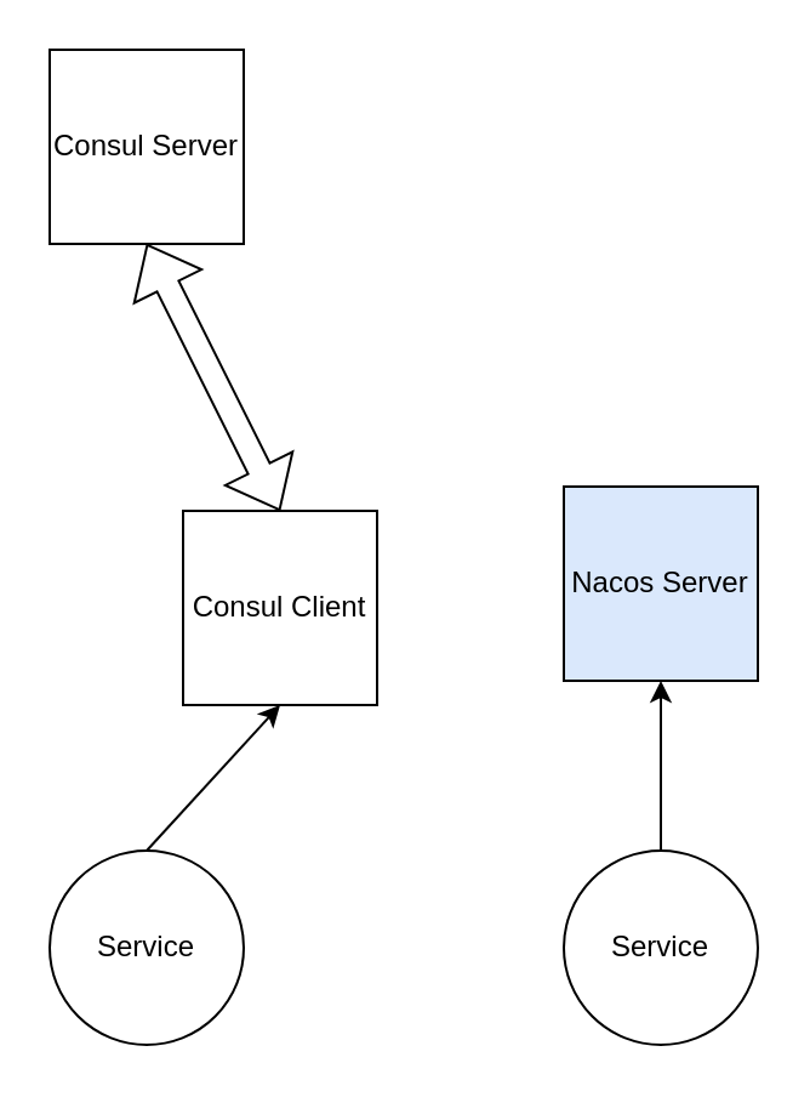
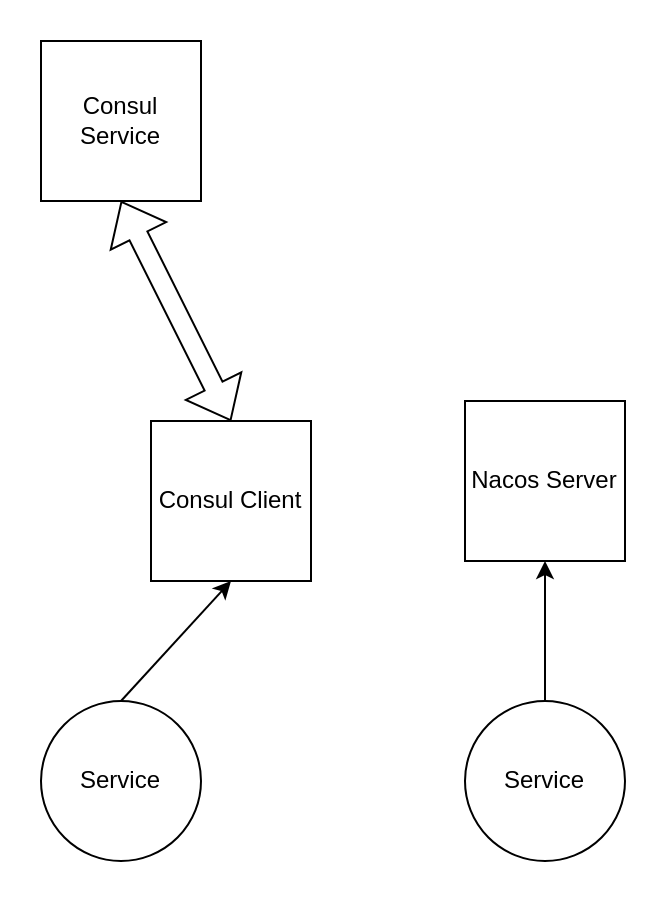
  <mxCell id="0" />
  <mxCell id="1" parent="0" />
- <mxCell id="2" value="Consul Server" style="whiteSpace=wrap;html=1;aspect=fixed;" vertex="1" parent="1"><mxGeometry x="20" y="20" width="80" height="80" as="geometry" /></mxCell>
+ <mxCell id="2" value="Consul Service" style="whiteSpace=wrap;html=1;aspect=fixed;" vertex="1" parent="1"><mxGeometry x="20" y="20" width="80" height="80" as="geometry" /></mxCell>
  <mxCell id="3" value="Consul Client" style="whiteSpace=wrap;html=1;aspect=fixed;" vertex="1" parent="1"><mxGeometry x="75" y="210" width="80" height="80" as="geometry" /></mxCell>
  <mxCell id="4" value="" style="shape=flexArrow;endArrow=classic;startArrow=classic;html=1;rounded=0;entryX=0.5;entryY=1;entryDx=0;entryDy=0;exitX=0.5;exitY=0;exitDx=0;exitDy=0;" edge="1" parent="1" source="3" target="2"><mxGeometry width="100" height="100" relative="1" as="geometry"><mxPoint x="50" y="200" as="sourcePoint" /><mxPoint x="150" y="100" as="targetPoint" /></mxGeometry></mxCell>
  <mxCell id="5" value="Service" style="ellipse;whiteSpace=wrap;html=1;aspect=fixed;" vertex="1" parent="1"><mxGeometry x="20" y="350" width="80" height="80" as="geometry" /></mxCell>
  <mxCell id="6" value="" style="endArrow=classic;html=1;rounded=0;entryX=0.5;entryY=1;entryDx=0;entryDy=0;exitX=0.5;exitY=0;exitDx=0;exitDy=0;" edge="1" parent="1" source="5" target="3"><mxGeometry width="50" height="50" relative="1" as="geometry"><mxPoint x="320" y="330" as="sourcePoint" /><mxPoint x="370" y="280" as="targetPoint" /></mxGeometry></mxCell>
- <mxCell id="7" value="Nacos Server" style="whiteSpace=wrap;html=1;aspect=fixed;fillColor=#dae8fc;" vertex="1" parent="1"><mxGeometry x="232" y="200" width="80" height="80" as="geometry" /></mxCell>
+ <mxCell id="7" value="Nacos Server" style="whiteSpace=wrap;html=1;aspect=fixed;" vertex="1" parent="1"><mxGeometry x="232" y="200" width="80" height="80" as="geometry" /></mxCell>
  <mxCell id="8" value="Service" style="ellipse;whiteSpace=wrap;html=1;aspect=fixed;" vertex="1" parent="1"><mxGeometry x="232" y="350" width="80" height="80" as="geometry" /></mxCell>
  <mxCell id="9" value="" style="endArrow=classic;html=1;rounded=0;entryX=0.5;entryY=1;entryDx=0;entryDy=0;exitX=0.5;exitY=0;exitDx=0;exitDy=0;" edge="1" parent="1" source="8" target="7"><mxGeometry width="50" height="50" relative="1" as="geometry"><mxPoint x="532" y="350" as="sourcePoint" /><mxPoint x="582" y="300" as="targetPoint" /></mxGeometry></mxCell>
